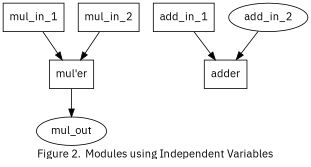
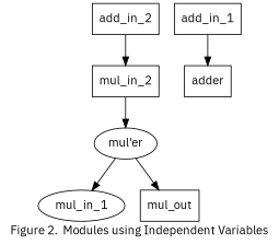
  digraph {
    fontname="IBM Plex Sans"
    label="Figure 2.  Modules using Independent Variables"
    node [fontname="IBM Plex Sans" shape=box]
    edge [fontname="IBM Plex Sans"]
-   n1 [label="mul'er"]
-   mul_in_1
-   mul_out [shape=""]
+   n1 [label="mul'er" shape=ellipse]
+   mul_in_1 [shape=""]
+   mul_out
    mul_in_2
    adder
    add_in_1
-   add_in_2 [shape=""]
+   add_in_2
    subgraph sub_1 {
      n1
      mul_in_1
      mul_out
      mul_in_2
    }
    subgraph sub_2 {
      adder
      add_in_1
      add_in_2
    }
    n1 -> mul_out
-   mul_in_1 -> n1
+   n1 -> mul_in_1
    mul_in_2 -> n1
    add_in_1 -> adder
-   add_in_2 -> adder
+   add_in_2 -> mul_in_2
  }
